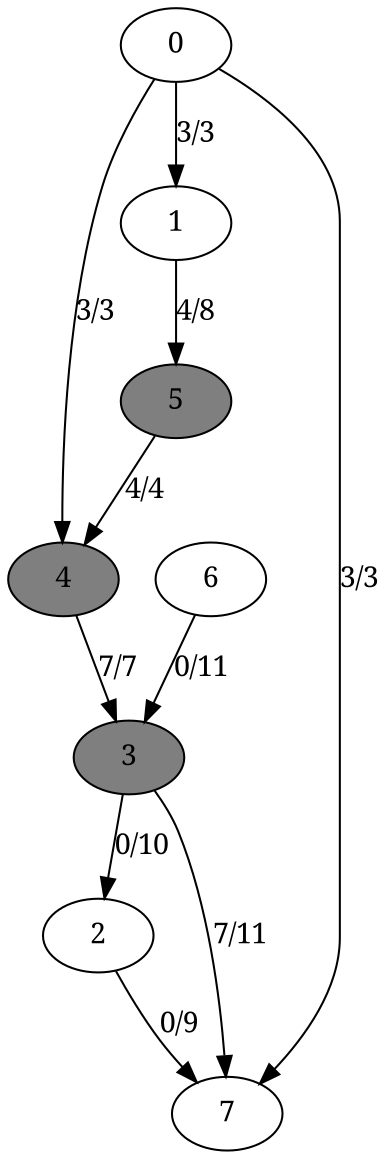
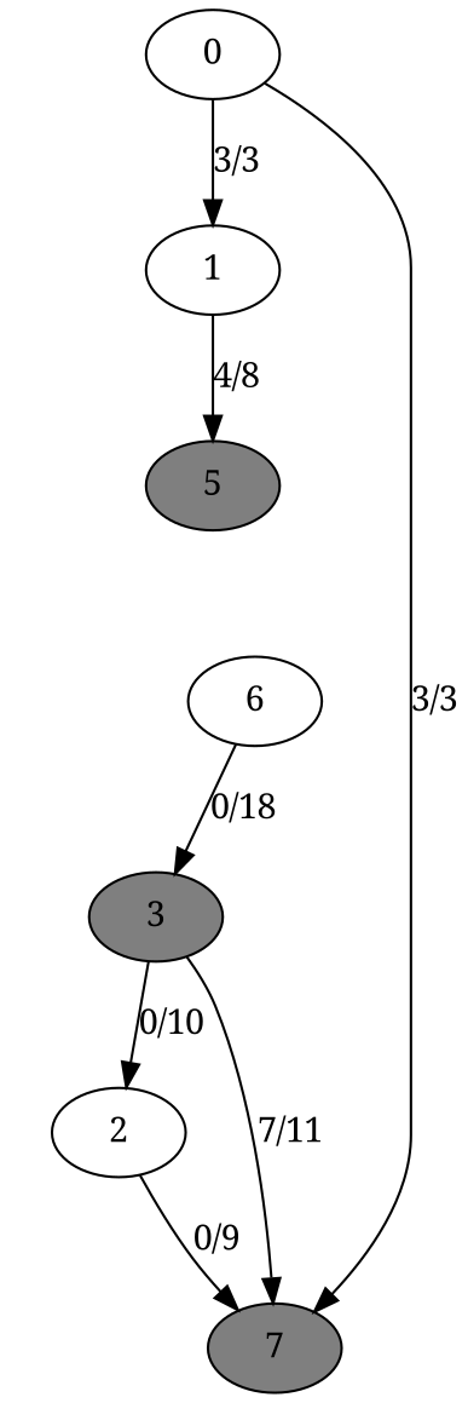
  digraph {
    fontname="Noto Serif"
    node [fillcolor=grey100 fontname="Noto Serif" style=filled]
    edge [fontname="Noto Serif"]
    0
    1
-   4 [fillcolor=grey50]
-   7
+   7 [fillcolor=grey50]
    5 [fillcolor=grey50]
    3 [fillcolor=grey50]
    2
    6
    0 -> 1 [label="3/3"]
-   0 -> 4 [label="3/3"]
    0 -> 7 [label="3/3"]
    1 -> 5 [label="4/8"]
-   4 -> 3 [label="7/7"]
-   5 -> 4 [label="4/4"]
    3 -> 7 [label="7/11"]
    3 -> 2 [label="0/10"]
    2 -> 7 [label="0/9"]
-   6 -> 3 [label="0/11"]
+   6 -> 3 [label="0/18"]
  }
